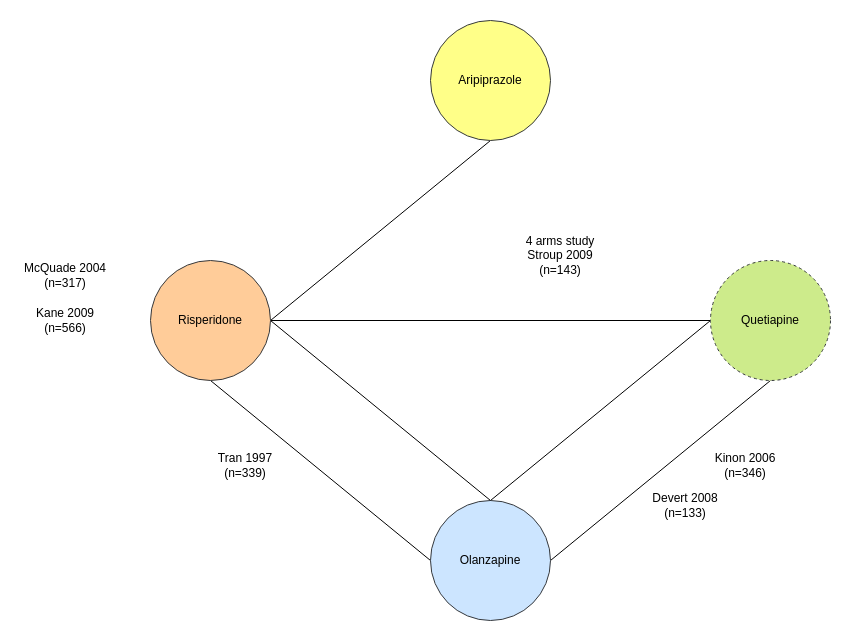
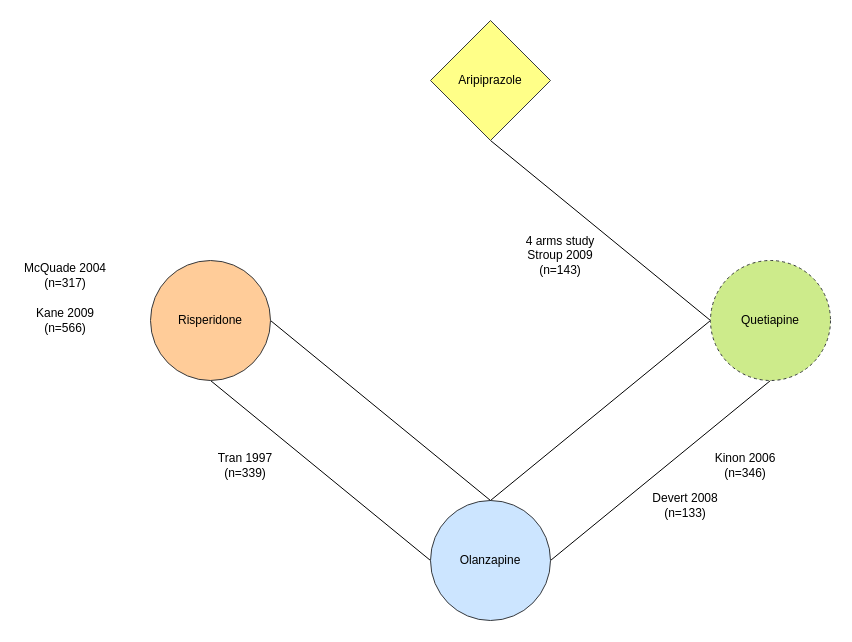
  <mxCell id="0" />
  <mxCell id="1" parent="0" />
  <mxCell id="2" style="edgeStyle=none;rounded=0;orthogonalLoop=1;jettySize=auto;html=1;exitX=1;exitY=0.5;exitDx=0;exitDy=0;endArrow=none;endFill=0;entryX=0.5;entryY=1;entryDx=0;entryDy=0;" edge="1" parent="1" source="5" target="7"><mxGeometry relative="1" as="geometry" /></mxCell>
  <mxCell id="3" style="edgeStyle=none;rounded=0;orthogonalLoop=1;jettySize=auto;html=1;exitX=0;exitY=0.5;exitDx=0;exitDy=0;endArrow=none;endFill=0;entryX=0.5;entryY=1;entryDx=0;entryDy=0;" edge="1" parent="1" source="5" target="10"><mxGeometry relative="1" as="geometry" /></mxCell>
  <mxCell id="4" style="edgeStyle=none;rounded=0;orthogonalLoop=1;jettySize=auto;html=1;exitX=0.5;exitY=0;exitDx=0;exitDy=0;endArrow=none;endFill=0;entryX=0;entryY=0.5;entryDx=0;entryDy=0;" edge="1" parent="1" source="5" target="7"><mxGeometry relative="1" as="geometry"><mxPoint x="620" y="350" as="targetPoint" /></mxGeometry></mxCell>
  <mxCell id="5" value="Olanzapine" style="ellipse;whiteSpace=wrap;html=1;aspect=fixed;fillColor=#cce5ff;strokeColor=#36393d;" vertex="1" parent="1"><mxGeometry x="430" y="500" width="120" height="120" as="geometry" /></mxCell>
- <mxCell id="6" style="edgeStyle=none;rounded=0;orthogonalLoop=1;jettySize=auto;html=1;endArrow=none;endFill=0;exitX=0;exitY=0.5;exitDx=0;exitDy=0;" edge="1" parent="1" source="7" target="10"><mxGeometry relative="1" as="geometry"><mxPoint x="730" y="270" as="sourcePoint" /></mxGeometry></mxCell>
+ <mxCell id="6" style="edgeStyle=none;rounded=0;orthogonalLoop=1;jettySize=auto;html=1;entryX=0.5;entryY=1;entryDx=0;entryDy=0;endArrow=none;endFill=0;exitX=0;exitY=0.5;exitDx=0;exitDy=0;" edge="1" parent="1" source="7" target="11"><mxGeometry relative="1" as="geometry"><mxPoint x="730" y="270" as="sourcePoint" /></mxGeometry></mxCell>
  <mxCell id="7" value="Quetiapine" style="ellipse;whiteSpace=wrap;html=1;aspect=fixed;fillColor=#cdeb8b;strokeColor=#36393d;dashed=1;" vertex="1" parent="1"><mxGeometry x="710" y="260" width="120" height="120" as="geometry" /></mxCell>
- <mxCell id="8" style="edgeStyle=none;rounded=0;orthogonalLoop=1;jettySize=auto;html=1;exitX=1;exitY=0.5;exitDx=0;exitDy=0;entryX=0.5;entryY=1;entryDx=0;entryDy=0;endArrow=none;endFill=0;" edge="1" parent="1" source="10" target="11"><mxGeometry relative="1" as="geometry" /></mxCell>
  <mxCell id="9" style="edgeStyle=none;rounded=0;orthogonalLoop=1;jettySize=auto;html=1;exitX=1;exitY=0.5;exitDx=0;exitDy=0;entryX=0.5;entryY=0;entryDx=0;entryDy=0;endArrow=none;endFill=0;" edge="1" parent="1" source="10" target="5"><mxGeometry relative="1" as="geometry" /></mxCell>
  <mxCell id="10" value="Risperidone" style="ellipse;whiteSpace=wrap;html=1;aspect=fixed;fillColor=#ffcc99;strokeColor=#36393d;" vertex="1" parent="1"><mxGeometry x="150" y="260" width="120" height="120" as="geometry" /></mxCell>
- <mxCell id="11" value="Aripiprazole" style="ellipse;whiteSpace=wrap;html=1;aspect=fixed;fillColor=#ffff88;strokeColor=#36393d;" vertex="1" parent="1"><mxGeometry x="430" width="120" height="120" as="geometry" y="20" /></mxCell>
+ <mxCell id="11" value="Aripiprazole" style="rhombus;whiteSpace=wrap;html=1;aspect=fixed;fillColor=#ffff88;strokeColor=#36393d;" vertex="1" parent="1"><mxGeometry x="430" width="120" height="120" as="geometry" y="20" /></mxCell>
  <mxCell id="12" value="4 arms study&lt;br&gt;Stroup 2009&lt;br&gt;(n=143)" style="text;html=1;strokeColor=none;fillColor=none;align=center;verticalAlign=middle;whiteSpace=wrap;rounded=0;" vertex="1" parent="1"><mxGeometry x="520" y="240" width="80" height="30" as="geometry" /></mxCell>
  <mxCell id="13" value="Devert 2008 (n=133)" style="text;html=1;strokeColor=none;fillColor=none;align=center;verticalAlign=middle;whiteSpace=wrap;rounded=0;" vertex="1" parent="1"><mxGeometry x="640" y="490" width="90" height="30" as="geometry" /></mxCell>
  <mxCell id="14" value="Kinon 2006&lt;br&gt;(n=346)" style="text;html=1;strokeColor=none;fillColor=none;align=center;verticalAlign=middle;whiteSpace=wrap;rounded=0;" vertex="1" parent="1"><mxGeometry x="700" y="450" width="90" height="30" as="geometry" /></mxCell>
  <mxCell id="15" value="Tran 1997&lt;br&gt;(n=339)" style="text;html=1;strokeColor=none;fillColor=none;align=center;verticalAlign=middle;whiteSpace=wrap;rounded=0;" vertex="1" parent="1"><mxGeometry x="200" y="450" width="90" height="30" as="geometry" /></mxCell>
  <mxCell id="16" value="McQuade 2004&lt;br&gt;(n=317)" style="text;html=1;strokeColor=none;fillColor=none;align=center;verticalAlign=middle;whiteSpace=wrap;rounded=0;" vertex="1" parent="1"><mxGeometry y="260" width="90" height="30" as="geometry" x="20" /></mxCell>
  <mxCell id="17" value="Kane 2009&lt;br&gt;(n=566)" style="text;html=1;strokeColor=none;fillColor=none;align=center;verticalAlign=middle;whiteSpace=wrap;rounded=0;" vertex="1" parent="1"><mxGeometry y="305" width="90" height="30" as="geometry" x="20" /></mxCell>
